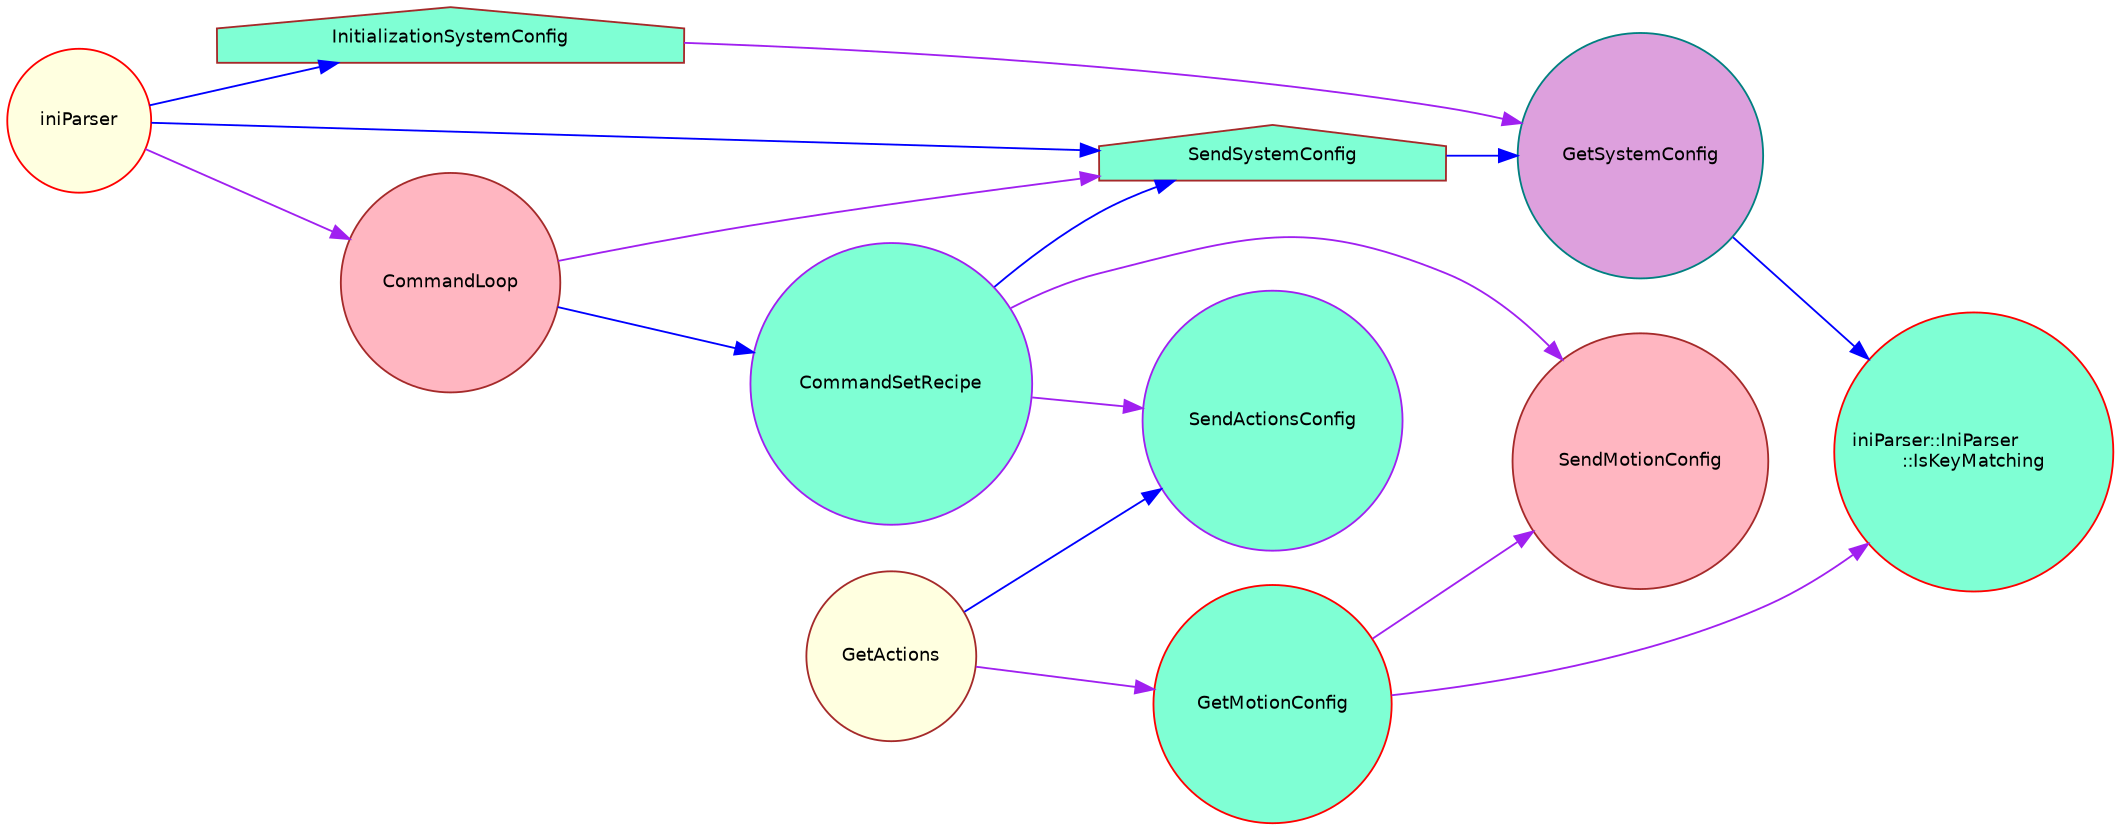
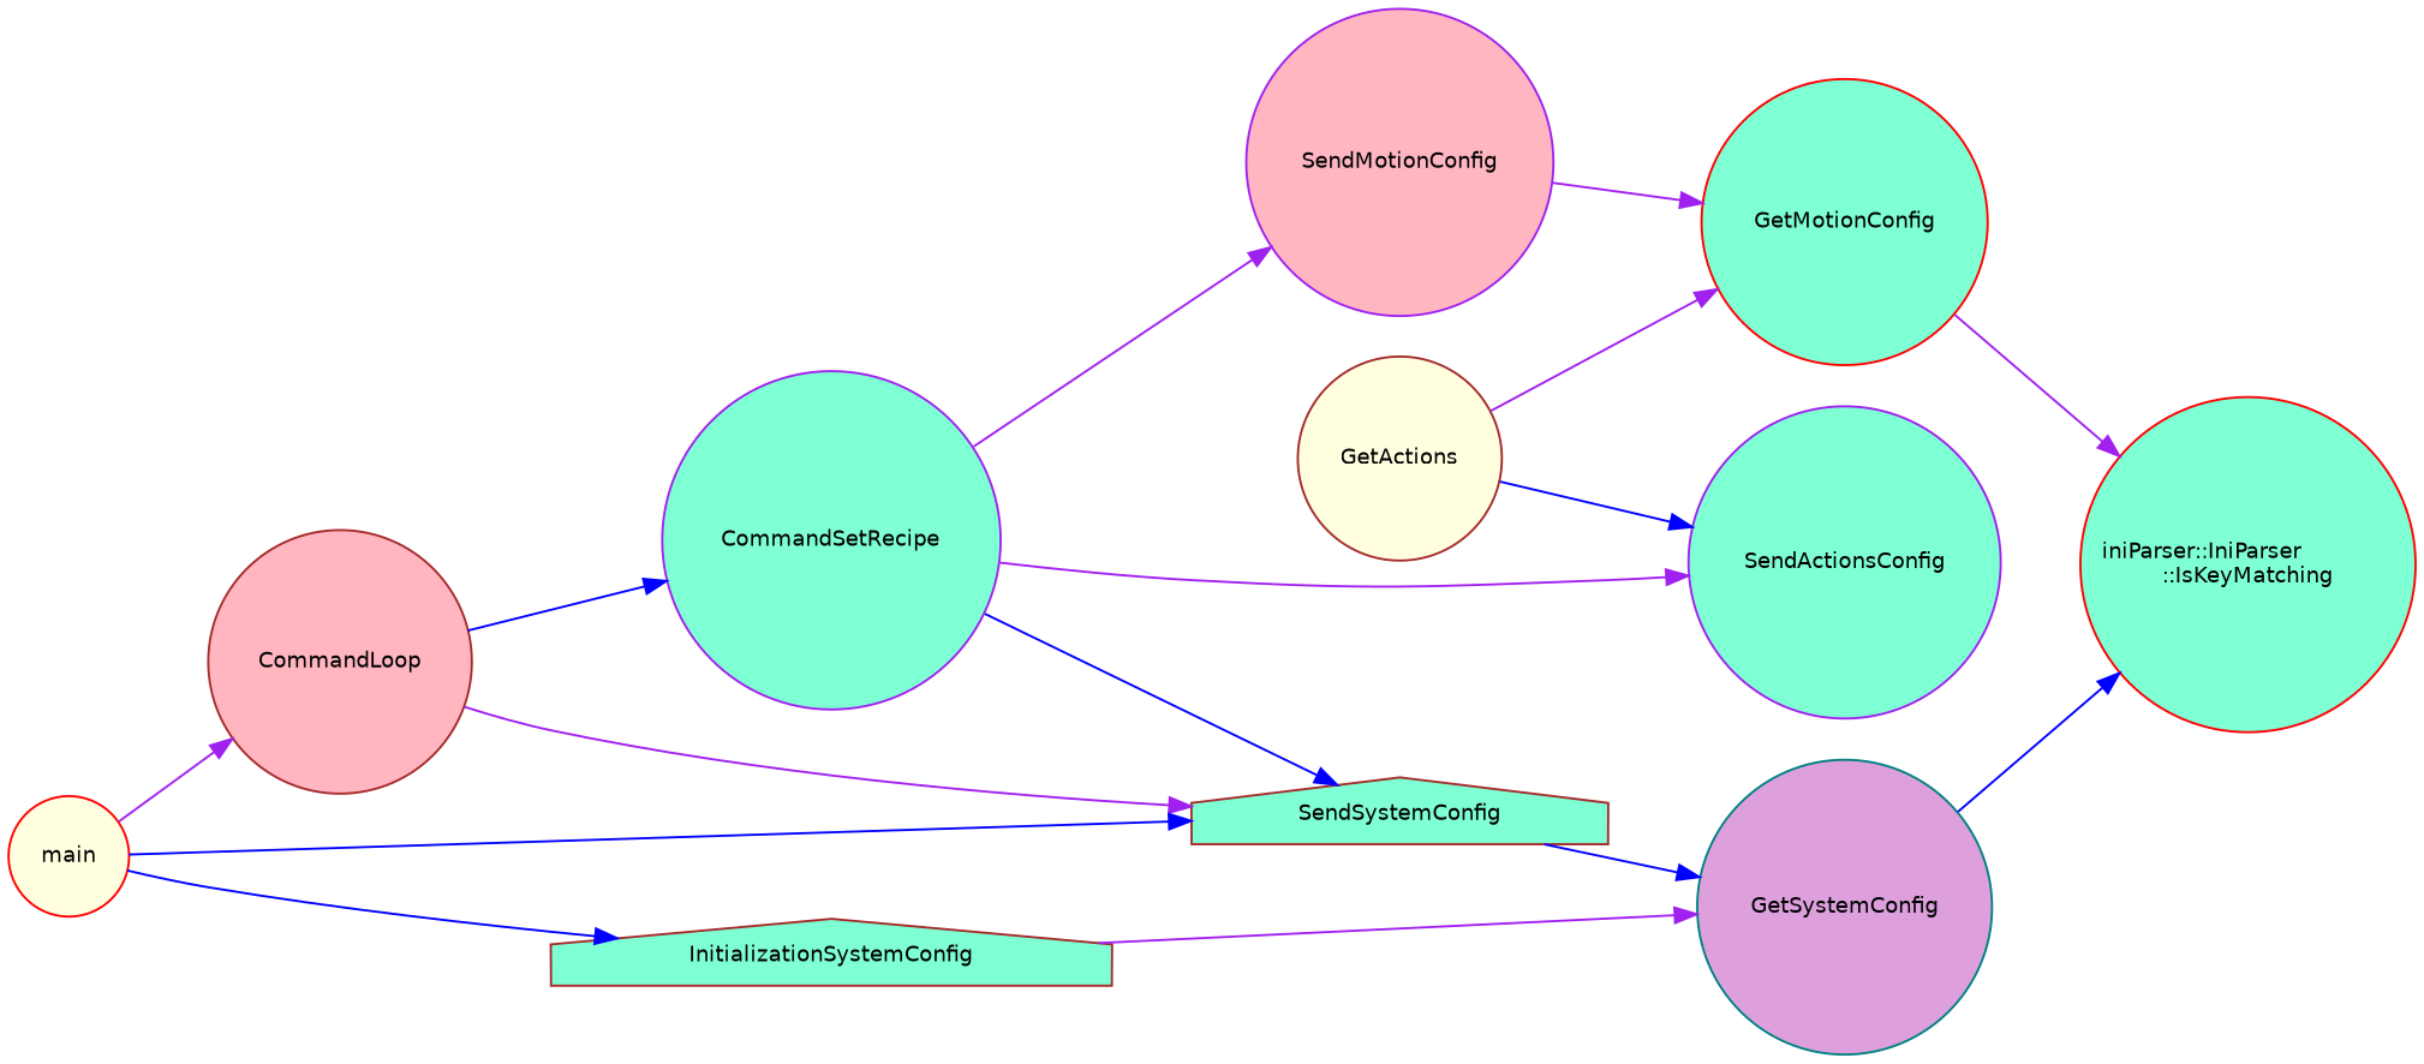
  digraph {
    rankdir=RL
    node [color=brown fillcolor=aquamarine fontname=Helvetica fontsize=10 shape=circle style=filled]
    edge [color=purple dir=back fontname=Helvetica fontsize=10 labelfontname=Helvetica labelfontsize=10 style=solid]
    n1 [color=red fontcolor=black height=0.2 label="iniParser::IniParser\l::IsKeyMatching" width=0.4]
    n2 [color=red height=0.2 label=GetMotionConfig width=0.4]
    n3 [color=teal fillcolor=plum height=0.2 label=GetSystemConfig width=0.4]
    n4 [fillcolor=lightyellow height=0.2 label=GetActions width=0.4]
-   n5 [fillcolor=lightpink height=0.2 label=SendMotionConfig width=0.4]
+   n5 [color=purple fillcolor=lightpink height=0.2 label=SendMotionConfig width=0.4]
    n6 [height=0.2 label=InitializationSystemConfig shape=house width=0.4]
    n7 [height=0.2 label=SendSystemConfig shape=house width=0.4]
    n8 [color=purple height=0.2 label=CommandSetRecipe width=0.4]
    n9 [color=purple height=0.2 label=SendActionsConfig width=0.4]
    n10 [fillcolor=lightpink height=0.2 label=CommandLoop width=0.4]
-   n11 [color=red fillcolor=lightyellow height=0.2 label=iniParser width=0.4]
+   n11 [color=red fillcolor=lightyellow height=0.2 label=main width=0.4]
    n1 -> n2
    n1 -> n3 [color=blue]
    n2 -> n4
-   n5 -> n2
+   n2 -> n5
    n3 -> n6
    n3 -> n7 [color=blue]
    n5 -> n8
    n6 -> n11 [color=blue]
    n7 -> n8 [color=blue]
    n7 -> n10
    n7 -> n11 [color=blue]
    n8 -> n10 [color=blue]
    n9 -> n4 [color=blue]
    n9 -> n8
    n10 -> n11
  }
